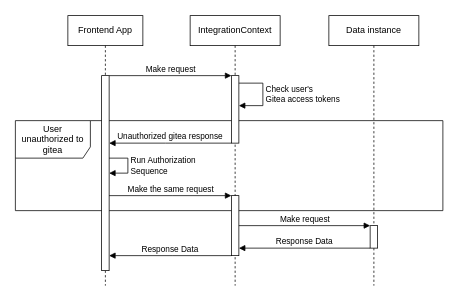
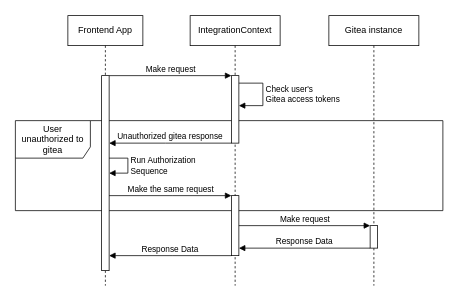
  <mxCell id="0" />
  <mxCell id="1" parent="0" />
  <mxCell id="2" value="User unauthorized to gitea" style="shape=umlFrame;whiteSpace=wrap;html=1;width=100;height=50;" parent="1" vertex="1"><mxGeometry x="20" y="160" width="570" height="120" as="geometry" /></mxCell>
  <mxCell id="3" value="Frontend App" style="shape=umlLifeline;perimeter=lifelinePerimeter;whiteSpace=wrap;html=1;container=1;collapsible=0;recursiveResize=0;outlineConnect=0;" parent="1" vertex="1"><mxGeometry x="90" y="20" width="100" height="360" as="geometry" /></mxCell>
  <mxCell id="4" value="" style="html=1;points=[];perimeter=orthogonalPerimeter;" parent="3" vertex="1"><mxGeometry x="45" y="80" width="10" height="260" as="geometry" /></mxCell>
  <mxCell id="5" value="Run Authorization &lt;br&gt;Sequence" style="edgeStyle=orthogonalEdgeStyle;html=1;align=left;spacingLeft=2;endArrow=block;rounded=0;" parent="3" source="4" target="4" edge="1"><mxGeometry relative="1" as="geometry"><mxPoint x="238" y="100" as="sourcePoint" /><Array as="points"><mxPoint x="80" y="190" /><mxPoint x="80" y="210" /></Array><mxPoint x="238" y="130" as="targetPoint" /></mxGeometry></mxCell>
  <mxCell id="6" value="IntegrationContext" style="shape=umlLifeline;perimeter=lifelinePerimeter;whiteSpace=wrap;html=1;container=1;collapsible=0;recursiveResize=0;outlineConnect=0;" parent="1" vertex="1"><mxGeometry x="253" y="20" width="120" height="360" as="geometry" /></mxCell>
  <mxCell id="7" value="" style="html=1;points=[];perimeter=orthogonalPerimeter;" parent="6" vertex="1"><mxGeometry x="55" y="80" width="10" height="90" as="geometry" /></mxCell>
  <mxCell id="8" value="Check user's &lt;br&gt;Gitea access tokens" style="edgeStyle=orthogonalEdgeStyle;html=1;align=left;spacingLeft=2;endArrow=block;rounded=0;" parent="6" source="7" target="7" edge="1"><mxGeometry relative="1" as="geometry"><mxPoint x="102" y="110" as="sourcePoint" /><Array as="points"><mxPoint x="97" y="90" /><mxPoint x="97" y="120" /></Array><mxPoint x="107" y="130" as="targetPoint" /></mxGeometry></mxCell>
  <mxCell id="9" value="" style="html=1;points=[];perimeter=orthogonalPerimeter;" parent="6" vertex="1"><mxGeometry x="55" y="240" width="10" height="80" as="geometry" /></mxCell>
- <mxCell id="10" value="Data instance" style="shape=umlLifeline;perimeter=lifelinePerimeter;whiteSpace=wrap;html=1;container=1;collapsible=0;recursiveResize=0;outlineConnect=0;" parent="1" vertex="1"><mxGeometry x="438" y="20" width="120" height="360" as="geometry" /></mxCell>
+ <mxCell id="10" value="Gitea instance" style="shape=umlLifeline;perimeter=lifelinePerimeter;whiteSpace=wrap;html=1;container=1;collapsible=0;recursiveResize=0;outlineConnect=0;" parent="1" vertex="1"><mxGeometry x="438" y="20" width="120" height="360" as="geometry" /></mxCell>
  <mxCell id="11" value="" style="html=1;points=[];perimeter=orthogonalPerimeter;" parent="10" vertex="1"><mxGeometry x="55" y="280" width="10" height="30" as="geometry" /></mxCell>
  <mxCell id="12" value="Make request" style="html=1;verticalAlign=bottom;endArrow=block;rounded=0;" parent="1" source="4" target="7" edge="1"><mxGeometry width="80" relative="1" as="geometry"><mxPoint x="5" y="100" as="sourcePoint" /><mxPoint x="135" y="100" as="targetPoint" /><Array as="points"><mxPoint x="210" y="100" /></Array></mxGeometry></mxCell>
  <mxCell id="13" value="Unauthorized gitea response" style="html=1;verticalAlign=bottom;endArrow=block;rounded=0;" parent="1" source="7" target="4" edge="1"><mxGeometry width="80" relative="1" as="geometry"><mxPoint x="155" y="110" as="sourcePoint" /><mxPoint x="318" y="110" as="targetPoint" /><Array as="points"><mxPoint x="220" y="190" /></Array></mxGeometry></mxCell>
  <mxCell id="14" value="Make the same request" style="html=1;verticalAlign=bottom;endArrow=block;rounded=0;" parent="1" source="4" target="9" edge="1"><mxGeometry width="80" relative="1" as="geometry"><mxPoint x="155" y="110" as="sourcePoint" /><mxPoint x="318" y="110" as="targetPoint" /><Array as="points"><mxPoint x="230" y="260" /></Array></mxGeometry></mxCell>
  <mxCell id="15" value="Response Data" style="html=1;verticalAlign=bottom;endArrow=block;rounded=0;" parent="1" source="9" target="4" edge="1"><mxGeometry width="80" relative="1" as="geometry"><mxPoint x="155" y="270" as="sourcePoint" /><mxPoint x="318" y="270" as="targetPoint" /><Array as="points"><mxPoint x="230" y="340" /></Array></mxGeometry></mxCell>
  <mxCell id="16" value="Make request" style="html=1;verticalAlign=bottom;endArrow=block;rounded=0;" parent="1" source="9" target="11" edge="1"><mxGeometry width="80" relative="1" as="geometry"><mxPoint x="155" y="270" as="sourcePoint" /><mxPoint x="318" y="270" as="targetPoint" /><Array as="points"><mxPoint x="410" y="300" /></Array></mxGeometry></mxCell>
  <mxCell id="17" value="Response Data" style="html=1;verticalAlign=bottom;endArrow=block;rounded=0;" parent="1" source="11" target="9" edge="1"><mxGeometry width="80" relative="1" as="geometry"><mxPoint x="318" y="350" as="sourcePoint" /><mxPoint x="155" y="350" as="targetPoint" /><Array as="points"><mxPoint x="410" y="330" /></Array></mxGeometry></mxCell>
